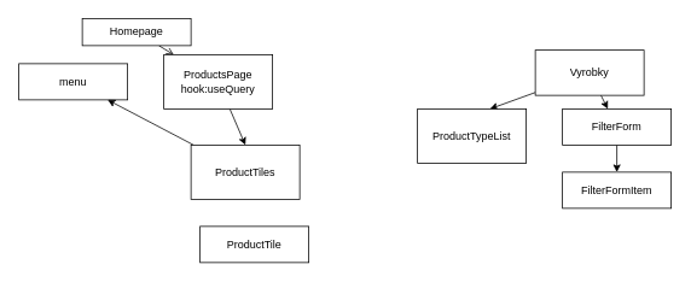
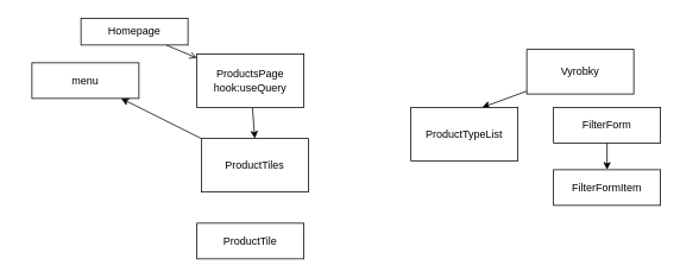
  <mxCell id="0" />
  <mxCell id="1" parent="0" />
  <mxCell id="2" style="edgeStyle=none;html=1;endArrow=open;" edge="1" parent="1" source="3" target="6"><mxGeometry relative="1" as="geometry"><mxPoint x="340" y="80" as="targetPoint" /></mxGeometry></mxCell>
  <mxCell id="3" value="Homepage" style="rounded=0;whiteSpace=wrap;html=1;" vertex="1" parent="1"><mxGeometry x="90" y="20" width="120" height="30" as="geometry" /></mxCell>
- <mxCell id="4" value="menu" style="rounded=0;whiteSpace=wrap;html=1;" vertex="1" parent="1"><mxGeometry y="70" width="120" height="40" as="geometry" x="20" /></mxCell>
+ <mxCell id="4" value="menu" style="rounded=0;whiteSpace=wrap;html=1;" vertex="1" parent="1"><mxGeometry x="35" y="70" width="120" height="40" as="geometry" /></mxCell>
  <mxCell id="5" style="edgeStyle=none;html=1;entryX=0.5;entryY=0;entryDx=0;entryDy=0;" edge="1" parent="1" source="6" target="8"><mxGeometry relative="1" as="geometry"><mxPoint x="320" y="160" as="targetPoint" /></mxGeometry></mxCell>
- <mxCell id="6" value="ProductsPage&lt;br&gt;hook:useQuery" style="rounded=0;whiteSpace=wrap;html=1;" vertex="1" parent="1"><mxGeometry x="180" y="60" width="120" height="60" as="geometry" /></mxCell>
+ <mxCell id="6" value="ProductsPage&lt;br&gt;hook:useQuery" style="rounded=0;whiteSpace=wrap;html=1;" vertex="1" parent="1"><mxGeometry x="220" y="60" width="120" height="60" as="geometry" /></mxCell>
  <mxCell id="7" style="edgeStyle=none;html=1;" edge="1" parent="1" source="8" target="4"><mxGeometry relative="1" as="geometry"><mxPoint x="280" y="260" as="targetPoint" /></mxGeometry></mxCell>
- <mxCell id="8" value="ProductTiles" style="whiteSpace=wrap;html=1;" vertex="1" parent="1"><mxGeometry x="210" y="160" width="120" height="60" as="geometry" /></mxCell>
+ <mxCell id="8" value="ProductTiles" style="whiteSpace=wrap;html=1;" vertex="1" parent="1"><mxGeometry x="225" y="155" width="120" height="60" as="geometry" /></mxCell>
  <mxCell id="9" value="ProductTile" style="rounded=0;whiteSpace=wrap;html=1;" vertex="1" parent="1"><mxGeometry x="220" y="250" width="120" height="40" as="geometry" /></mxCell>
  <mxCell id="10" style="edgeStyle=none;html=1;" edge="1" parent="1" source="12"><mxGeometry relative="1" as="geometry"><mxPoint x="540" y="120" as="targetPoint" /></mxGeometry></mxCell>
- <mxCell id="11" style="edgeStyle=none;html=1;" edge="1" parent="1" source="12" target="15"><mxGeometry relative="1" as="geometry"><mxPoint x="680" y="120" as="targetPoint" /></mxGeometry></mxCell>
  <mxCell id="12" value="Vyrobky" style="rounded=0;whiteSpace=wrap;html=1;" vertex="1" parent="1"><mxGeometry x="590" y="55" width="120" height="50" as="geometry" /></mxCell>
  <mxCell id="13" value="ProductTypeList" style="rounded=0;whiteSpace=wrap;html=1;" vertex="1" parent="1"><mxGeometry x="460" y="120" width="120" height="60" as="geometry" /></mxCell>
  <mxCell id="14" value="" style="edgeStyle=none;html=1;" edge="1" parent="1" source="15"><mxGeometry relative="1" as="geometry"><mxPoint x="680" y="190" as="targetPoint" /></mxGeometry></mxCell>
  <mxCell id="15" value="FilterForm" style="rounded=0;whiteSpace=wrap;html=1;" vertex="1" parent="1"><mxGeometry x="620" y="120" width="120" height="40" as="geometry" /></mxCell>
  <mxCell id="16" value="FilterFormItem" style="rounded=0;whiteSpace=wrap;html=1;" vertex="1" parent="1"><mxGeometry x="620" y="190" width="120" height="40" as="geometry" /></mxCell>
